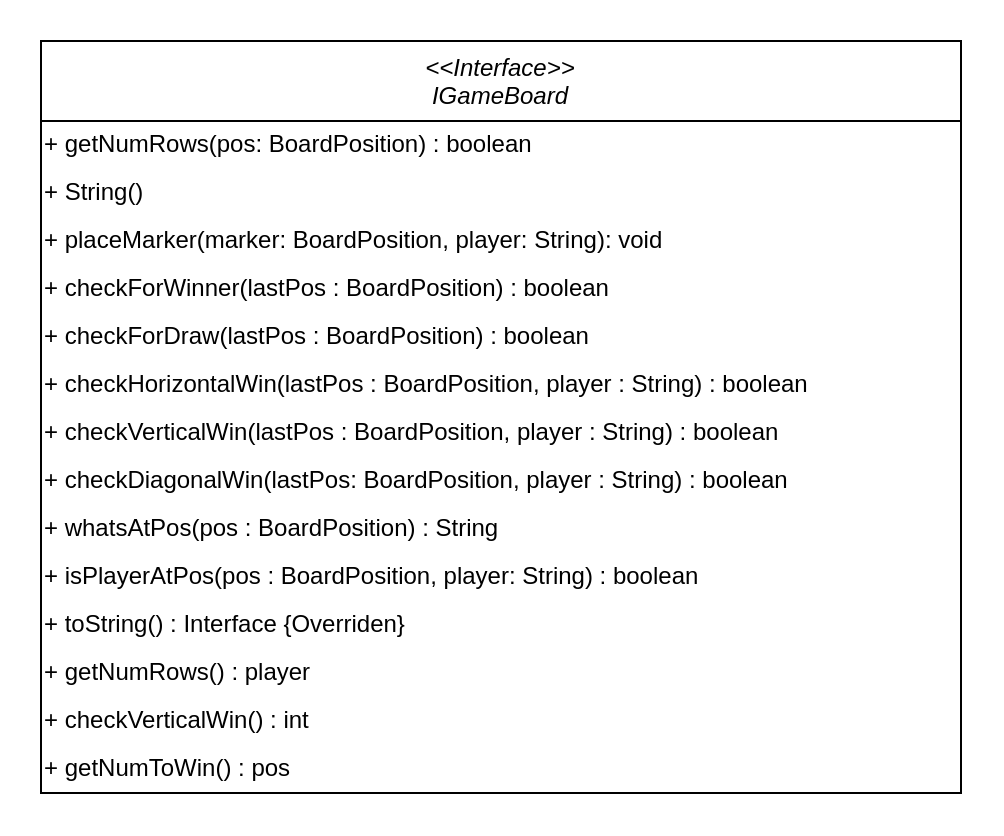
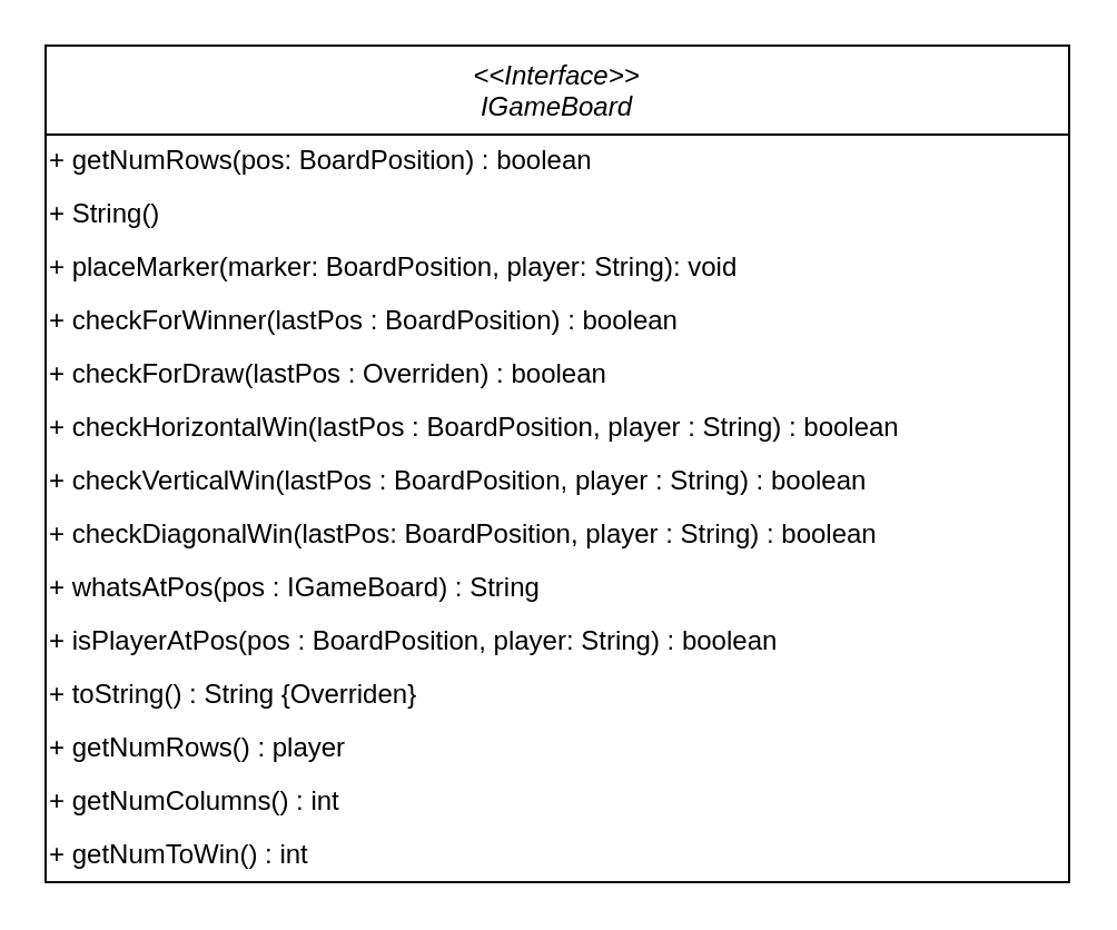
  <mxCell id="0" />
  <mxCell id="1" parent="0" />
  <mxCell id="2" value="&lt;&lt;Interface&gt;&gt;&#10;IGameBoard" style="swimlane;fontStyle=2;align=center;verticalAlign=top;childLayout=stackLayout;horizontal=1;startSize=40;horizontalStack=0;resizeParent=1;resizeLast=0;collapsible=1;marginBottom=0;rounded=0;shadow=0;strokeWidth=1;" vertex="1" parent="1"><mxGeometry x="20" y="20" width="460" height="376" as="geometry"><mxRectangle x="230" y="140" width="160" height="26" as="alternateBounds" /></mxGeometry></mxCell>
  <mxCell id="3" value="+ getNumRows(pos: BoardPosition) : boolean" style="text;html=1;strokeColor=none;fillColor=none;align=left;verticalAlign=middle;whiteSpace=wrap;rounded=0;" vertex="1" parent="2"><mxGeometry y="40" width="460" height="24" as="geometry" /></mxCell>
  <mxCell id="4" value="+ String()" style="text;html=1;strokeColor=none;fillColor=none;align=left;verticalAlign=middle;whiteSpace=wrap;rounded=0;" vertex="1" parent="2"><mxGeometry y="64" width="460" height="24" as="geometry" /></mxCell>
  <mxCell id="5" value="+ placeMarker(marker: BoardPosition, player: String): void" style="text;html=1;strokeColor=none;fillColor=none;align=left;verticalAlign=middle;whiteSpace=wrap;rounded=0;" vertex="1" parent="2"><mxGeometry y="88" width="460" height="24" as="geometry" /></mxCell>
  <mxCell id="6" value="+ checkForWinner(lastPos : BoardPosition) : boolean" style="text;html=1;strokeColor=none;fillColor=none;align=left;verticalAlign=middle;whiteSpace=wrap;rounded=0;" vertex="1" parent="2"><mxGeometry y="112" width="460" height="24" as="geometry" /></mxCell>
- <mxCell id="7" value="+ checkForDraw(lastPos : BoardPosition) : boolean" style="text;html=1;strokeColor=none;fillColor=none;align=left;verticalAlign=middle;whiteSpace=wrap;rounded=0;" vertex="1" parent="2"><mxGeometry y="136" width="460" height="24" as="geometry" /></mxCell>
+ <mxCell id="7" value="+ checkForDraw(lastPos : Overriden) : boolean" style="text;html=1;strokeColor=none;fillColor=none;align=left;verticalAlign=middle;whiteSpace=wrap;rounded=0;" vertex="1" parent="2"><mxGeometry y="136" width="460" height="24" as="geometry" /></mxCell>
  <mxCell id="8" value="+ checkHorizontalWin(lastPos : BoardPosition, player : String) : boolean" style="text;html=1;strokeColor=none;fillColor=none;align=left;verticalAlign=middle;whiteSpace=wrap;rounded=0;" vertex="1" parent="2"><mxGeometry y="160" width="460" height="24" as="geometry" /></mxCell>
  <mxCell id="9" value="+ checkVerticalWin(lastPos : BoardPosition, player : String) : boolean&amp;nbsp;" style="text;html=1;strokeColor=none;fillColor=none;align=left;verticalAlign=middle;whiteSpace=wrap;rounded=0;" vertex="1" parent="2"><mxGeometry y="184" width="460" height="24" as="geometry" /></mxCell>
  <mxCell id="10" value="+ checkDiagonalWin(lastPos: BoardPosition, player : String) : boolean&amp;nbsp;" style="text;html=1;strokeColor=none;fillColor=none;align=left;verticalAlign=middle;whiteSpace=wrap;rounded=0;" vertex="1" parent="2"><mxGeometry y="208" width="460" height="24" as="geometry" /></mxCell>
- <mxCell id="11" value="+ whatsAtPos(pos : BoardPosition) : String" style="text;html=1;strokeColor=none;fillColor=none;align=left;verticalAlign=middle;whiteSpace=wrap;rounded=0;" vertex="1" parent="2"><mxGeometry y="232" width="460" height="24" as="geometry" /></mxCell>
+ <mxCell id="11" value="+ whatsAtPos(pos : IGameBoard) : String" style="text;html=1;strokeColor=none;fillColor=none;align=left;verticalAlign=middle;whiteSpace=wrap;rounded=0;" vertex="1" parent="2"><mxGeometry y="232" width="460" height="24" as="geometry" /></mxCell>
  <mxCell id="12" value="+ isPlayerAtPos(pos : BoardPosition, player: String) : boolean&amp;nbsp;" style="text;html=1;strokeColor=none;fillColor=none;align=left;verticalAlign=middle;whiteSpace=wrap;rounded=0;" vertex="1" parent="2"><mxGeometry y="256" width="460" height="24" as="geometry" /></mxCell>
- <mxCell id="13" value="+ toString() : Interface {Overriden}" style="text;html=1;strokeColor=none;fillColor=none;align=left;verticalAlign=middle;whiteSpace=wrap;rounded=0;" vertex="1" parent="2"><mxGeometry y="280" width="460" height="24" as="geometry" /></mxCell>
+ <mxCell id="13" value="+ toString() : String {Overriden}" style="text;html=1;strokeColor=none;fillColor=none;align=left;verticalAlign=middle;whiteSpace=wrap;rounded=0;" vertex="1" parent="2"><mxGeometry y="280" width="460" height="24" as="geometry" /></mxCell>
  <mxCell id="14" value="+ getNumRows() : player" style="text;html=1;strokeColor=none;fillColor=none;align=left;verticalAlign=middle;whiteSpace=wrap;rounded=0;" vertex="1" parent="2"><mxGeometry y="304" width="460" height="24" as="geometry" /></mxCell>
- <mxCell id="15" value="+ checkVerticalWin() : int" style="text;html=1;strokeColor=none;fillColor=none;align=left;verticalAlign=middle;whiteSpace=wrap;rounded=0;" vertex="1" parent="2"><mxGeometry y="328" width="460" height="24" as="geometry" /></mxCell>
- <mxCell id="16" value="+ getNumToWin() : pos" style="text;html=1;strokeColor=none;fillColor=none;align=left;verticalAlign=middle;whiteSpace=wrap;rounded=0;" vertex="1" parent="2"><mxGeometry y="352" width="460" height="24" as="geometry" /></mxCell>
+ <mxCell id="15" value="+ getNumColumns() : int" style="text;html=1;strokeColor=none;fillColor=none;align=left;verticalAlign=middle;whiteSpace=wrap;rounded=0;" vertex="1" parent="2"><mxGeometry y="328" width="460" height="24" as="geometry" /></mxCell>
+ <mxCell id="16" value="+ getNumToWin() : int" style="text;html=1;strokeColor=none;fillColor=none;align=left;verticalAlign=middle;whiteSpace=wrap;rounded=0;" vertex="1" parent="2"><mxGeometry y="352" width="460" height="24" as="geometry" /></mxCell>
  <mxCell id="17" value="" style="endArrow=none;html=1;exitX=0;exitY=0;exitDx=0;exitDy=0;entryX=1;entryY=0;entryDx=0;entryDy=0;" edge="1" parent="2" source="3" target="3"><mxGeometry width="50" height="50" relative="1" as="geometry"><mxPoint x="130" y="180" as="sourcePoint" /><mxPoint x="180" y="130" as="targetPoint" /></mxGeometry></mxCell>
